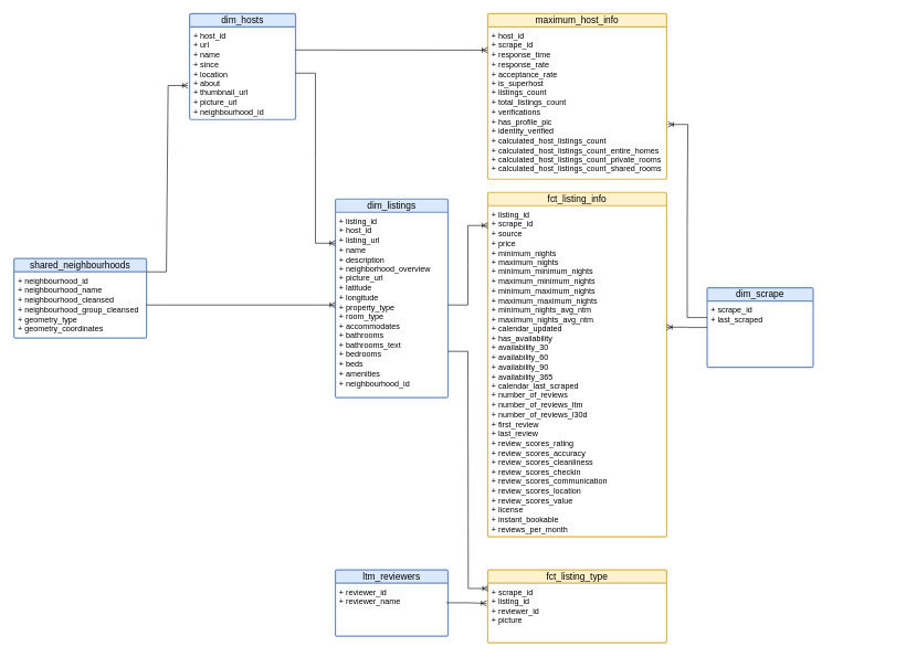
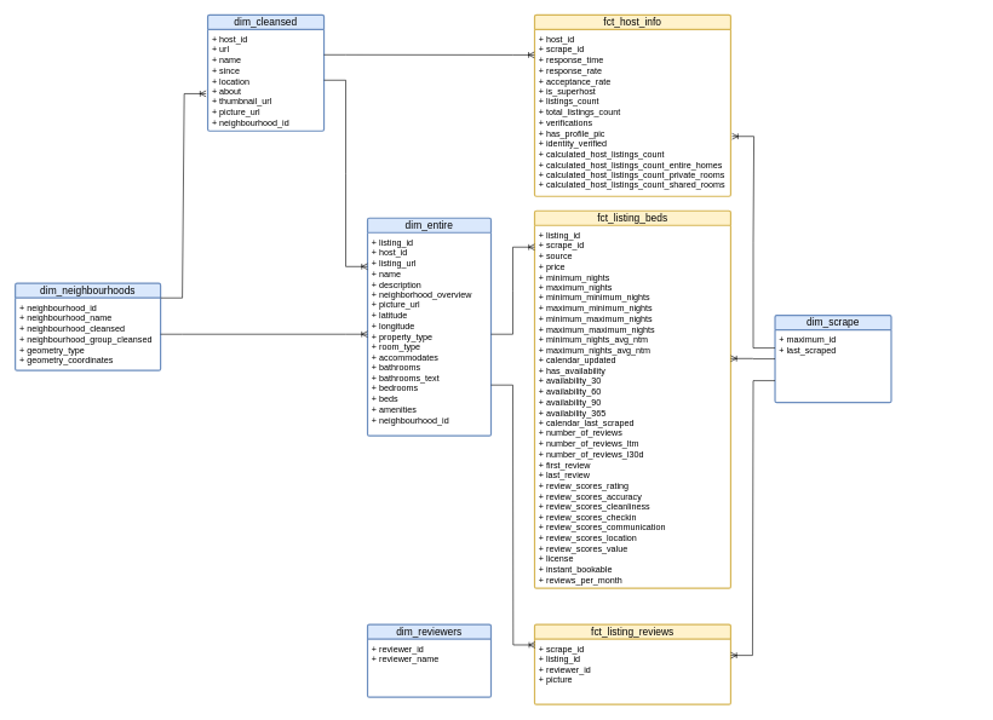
  <mxCell id="0" />
  <mxCell id="1" parent="0" />
  <mxCell id="2" value="dim_scrape" style="swimlane;childLayout=stackLayout;horizontal=1;startSize=20;horizontalStack=0;rounded=1;fontSize=14;fontStyle=0;strokeWidth=2;resizeParent=0;resizeLast=1;shadow=0;dashed=0;align=center;arcSize=4;whiteSpace=wrap;html=1;fillColor=#dae8fc;strokeColor=#6c8ebf;" parent="1" vertex="1"><mxGeometry x="1066" y="434" width="160" height="120" as="geometry" /></mxCell>
- <mxCell id="3" value="+ scrape_id&lt;div&gt;+ last_scraped&lt;/div&gt;" style="align=left;strokeColor=none;fillColor=none;spacingLeft=4;fontSize=12;verticalAlign=top;resizable=0;rotatable=0;part=1;html=1;" vertex="1" parent="2"><mxGeometry y="20" width="160" height="100" as="geometry" /></mxCell>
+ <mxCell id="3" value="+ maximum_id&lt;div&gt;+ last_scraped&lt;/div&gt;" style="align=left;strokeColor=none;fillColor=none;spacingLeft=4;fontSize=12;verticalAlign=top;resizable=0;rotatable=0;part=1;html=1;" vertex="1" parent="2"><mxGeometry y="20" width="160" height="100" as="geometry" /></mxCell>
  <mxCell id="4" style="edgeStyle=orthogonalEdgeStyle;rounded=0;orthogonalLoop=1;jettySize=auto;html=1;exitX=0.5;exitY=1;exitDx=0;exitDy=0;" parent="2" edge="1"><mxGeometry relative="1" as="geometry"><mxPoint x="80" y="120" as="sourcePoint" /><mxPoint x="80" y="120" as="targetPoint" /></mxGeometry></mxCell>
- <mxCell id="5" value="maximum_host_info" style="swimlane;childLayout=stackLayout;horizontal=1;startSize=20;horizontalStack=0;rounded=1;fontSize=14;fontStyle=0;strokeWidth=2;resizeParent=0;resizeLast=1;shadow=0;dashed=0;align=center;arcSize=4;whiteSpace=wrap;html=1;fillColor=#fff2cc;strokeColor=#d6b656;" parent="1" vertex="1"><mxGeometry x="735" y="20" width="270" height="250" as="geometry" /></mxCell>
+ <mxCell id="5" value="fct_host_info" style="swimlane;childLayout=stackLayout;horizontal=1;startSize=20;horizontalStack=0;rounded=1;fontSize=14;fontStyle=0;strokeWidth=2;resizeParent=0;resizeLast=1;shadow=0;dashed=0;align=center;arcSize=4;whiteSpace=wrap;html=1;fillColor=#fff2cc;strokeColor=#d6b656;" parent="1" vertex="1"><mxGeometry x="735" y="20" width="270" height="250" as="geometry" /></mxCell>
  <mxCell id="6" value="+ host_id&lt;div&gt;+ scrape_id&lt;br&gt;&lt;div&gt;&lt;div&gt;+ response_time&lt;/div&gt;&lt;div&gt;+ response_rate&lt;/div&gt;&lt;/div&gt;&lt;div&gt;+ acceptance_rate&lt;/div&gt;&lt;div&gt;+ is_superhost&lt;br&gt;&lt;div&gt;+ listings_count&lt;/div&gt;&lt;div&gt;+ total_listings_count&lt;/div&gt;&lt;div&gt;+ verifications&lt;/div&gt;&lt;div&gt;+ has_profile_pic&lt;/div&gt;&lt;div&gt;+ identity_verified&lt;/div&gt;&lt;/div&gt;&lt;/div&gt;&lt;div&gt;&lt;div&gt;+ calculated_host_listings_count&lt;/div&gt;&lt;div&gt;+ calculated_host_listings_count_entire_homes&lt;/div&gt;&lt;div&gt;+ calculated_host_listings_count_private_rooms&lt;/div&gt;&lt;div&gt;+ calculated_host_listings_count_shared_rooms&lt;/div&gt;&lt;/div&gt;&lt;div&gt;&lt;br&gt;&lt;/div&gt;" style="align=left;strokeColor=none;fillColor=none;spacingLeft=4;fontSize=12;verticalAlign=top;resizable=0;rotatable=0;part=1;html=1;" parent="5" vertex="1"><mxGeometry y="20" width="270" height="230" as="geometry" /></mxCell>
- <mxCell id="7" value="dim_hosts" style="swimlane;childLayout=stackLayout;horizontal=1;startSize=20;horizontalStack=0;rounded=1;fontSize=14;fontStyle=0;strokeWidth=2;resizeParent=0;resizeLast=1;shadow=0;dashed=0;align=center;arcSize=4;whiteSpace=wrap;html=1;fillColor=#dae8fc;strokeColor=#6c8ebf;" parent="1" vertex="1"><mxGeometry x="285" y="20" width="160" height="160" as="geometry"><mxRectangle x="50" y="20" width="80" height="30" as="alternateBounds" /></mxGeometry></mxCell>
+ <mxCell id="7" value="dim_cleansed" style="swimlane;childLayout=stackLayout;horizontal=1;startSize=20;horizontalStack=0;rounded=1;fontSize=14;fontStyle=0;strokeWidth=2;resizeParent=0;resizeLast=1;shadow=0;dashed=0;align=center;arcSize=4;whiteSpace=wrap;html=1;fillColor=#dae8fc;strokeColor=#6c8ebf;" parent="1" vertex="1"><mxGeometry x="285" y="20" width="160" height="160" as="geometry"><mxRectangle x="50" y="20" width="80" height="30" as="alternateBounds" /></mxGeometry></mxCell>
  <mxCell id="8" value="&lt;div&gt;+ host_id&lt;/div&gt;&lt;div&gt;+ url&lt;/div&gt;&lt;div&gt;+ name&lt;/div&gt;&lt;div&gt;+ since&lt;/div&gt;&lt;div&gt;+ location&lt;/div&gt;&lt;div&gt;+ about&lt;/div&gt;&lt;div&gt;+ thumbnail_url&lt;/div&gt;&lt;div&gt;+ picture_url&lt;/div&gt;&lt;div&gt;+ neighbourhood_id&lt;/div&gt;" style="align=left;strokeColor=none;fillColor=none;spacingLeft=4;fontSize=12;verticalAlign=top;resizable=0;rotatable=0;part=1;html=1;" parent="7" vertex="1"><mxGeometry y="20" width="160" height="140" as="geometry" /></mxCell>
- <mxCell id="9" value="shared_neighbourhoods" style="swimlane;childLayout=stackLayout;horizontal=1;startSize=20;horizontalStack=0;rounded=1;fontSize=14;fontStyle=0;strokeWidth=2;resizeParent=0;resizeLast=1;shadow=0;dashed=0;align=center;arcSize=4;whiteSpace=wrap;html=1;fillColor=#dae8fc;strokeColor=#6c8ebf;" parent="1" vertex="1"><mxGeometry x="20" y="390" width="200" height="120" as="geometry" /></mxCell>
+ <mxCell id="9" value="dim_neighbourhoods" style="swimlane;childLayout=stackLayout;horizontal=1;startSize=20;horizontalStack=0;rounded=1;fontSize=14;fontStyle=0;strokeWidth=2;resizeParent=0;resizeLast=1;shadow=0;dashed=0;align=center;arcSize=4;whiteSpace=wrap;html=1;fillColor=#dae8fc;strokeColor=#6c8ebf;" parent="1" vertex="1"><mxGeometry x="20" y="390" width="200" height="120" as="geometry" /></mxCell>
  <mxCell id="10" value="&lt;div&gt;+&amp;nbsp;&lt;span style=&quot;background-color: transparent; color: light-dark(rgb(0, 0, 0), rgb(255, 255, 255));&quot;&gt;neighbourhood_id&lt;/span&gt;&lt;/div&gt;&lt;div&gt;+ neighbourhood_name&lt;/div&gt;&lt;div&gt;+ neighbourhood_cleansed&lt;/div&gt;&lt;div&gt;+ neighbourhood_group_cleansed&lt;/div&gt;&lt;div&gt;+ geometry_type&lt;/div&gt;&lt;div&gt;+ geometry_coordinates&lt;/div&gt;" style="align=left;strokeColor=none;fillColor=none;spacingLeft=4;fontSize=12;verticalAlign=top;resizable=0;rotatable=0;part=1;html=1;" parent="9" vertex="1"><mxGeometry y="20" width="200" height="100" as="geometry" /></mxCell>
- <mxCell id="11" value="fct_listing_info" style="swimlane;childLayout=stackLayout;horizontal=1;startSize=20;horizontalStack=0;rounded=1;fontSize=14;fontStyle=0;strokeWidth=2;resizeParent=0;resizeLast=1;shadow=0;dashed=0;align=center;arcSize=4;whiteSpace=wrap;html=1;fillColor=#fff2cc;strokeColor=#d6b656;" parent="1" vertex="1"><mxGeometry x="735" y="290" width="270" height="520" as="geometry" /></mxCell>
+ <mxCell id="11" value="fct_listing_beds" style="swimlane;childLayout=stackLayout;horizontal=1;startSize=20;horizontalStack=0;rounded=1;fontSize=14;fontStyle=0;strokeWidth=2;resizeParent=0;resizeLast=1;shadow=0;dashed=0;align=center;arcSize=4;whiteSpace=wrap;html=1;fillColor=#fff2cc;strokeColor=#d6b656;" parent="1" vertex="1"><mxGeometry x="735" y="290" width="270" height="520" as="geometry" /></mxCell>
  <mxCell id="12" value="&lt;div&gt;+ listing_id&lt;/div&gt;&lt;div&gt;+ scrape_id&lt;/div&gt;&lt;div&gt;+ source&lt;/div&gt;&lt;div&gt;&lt;span style=&quot;background-color: transparent; color: light-dark(rgb(0, 0, 0), rgb(255, 255, 255));&quot;&gt;+ price&lt;/span&gt;&lt;/div&gt;&lt;div&gt;+ minimum_nights&lt;/div&gt;&lt;div&gt;+ maximum_nights&lt;/div&gt;&lt;div&gt;+ minimum_minimum_nights&lt;/div&gt;&lt;div&gt;+ maximum_minimum_nights&lt;/div&gt;&lt;div&gt;+ minimum_maximum_nights&lt;/div&gt;&lt;div&gt;+ maximum_maximum_nights&lt;/div&gt;&lt;div&gt;+ minimum_nights_avg_ntm&lt;/div&gt;&lt;div&gt;+ maximum_nights_avg_ntm&lt;/div&gt;&lt;div&gt;+ calendar_updated&lt;/div&gt;&lt;div&gt;+ has_availability&lt;/div&gt;&lt;div&gt;+ availability_30&lt;/div&gt;&lt;div&gt;+ availability_60&lt;/div&gt;&lt;div&gt;+ availability_90&lt;/div&gt;&lt;div&gt;+ availability_365&lt;/div&gt;&lt;div&gt;+ calendar_last_scraped&lt;/div&gt;&lt;div&gt;+ number_of_reviews&lt;/div&gt;&lt;div&gt;+ number_of_reviews_ltm&lt;/div&gt;&lt;div&gt;+ number_of_reviews_l30d&lt;/div&gt;&lt;div&gt;+ first_review&lt;/div&gt;&lt;div&gt;+ last_review&lt;/div&gt;&lt;div&gt;+ review_scores_rating&lt;/div&gt;&lt;div&gt;+ review_scores_accuracy&lt;/div&gt;&lt;div&gt;+ review_scores_cleanliness&lt;/div&gt;&lt;div&gt;+ review_scores_checkin&lt;/div&gt;&lt;div&gt;+ review_scores_communication&lt;/div&gt;&lt;div&gt;+ review_scores_location&lt;/div&gt;&lt;div&gt;+ review_scores_value&lt;/div&gt;&lt;div&gt;+ license&lt;/div&gt;&lt;div&gt;+ instant_bookable&lt;/div&gt;&lt;div&gt;&lt;span style=&quot;background-color: transparent; color: light-dark(rgb(0, 0, 0), rgb(255, 255, 255));&quot;&gt;+ reviews_per_month&lt;/span&gt;&lt;/div&gt;&lt;div&gt;&lt;br&gt;&lt;/div&gt;" style="align=left;strokeColor=none;fillColor=none;spacingLeft=4;fontSize=12;verticalAlign=top;resizable=0;rotatable=0;part=1;html=1;" parent="11" vertex="1"><mxGeometry y="20" width="270" height="500" as="geometry" /></mxCell>
  <mxCell id="13" style="edgeStyle=orthogonalEdgeStyle;rounded=0;orthogonalLoop=1;jettySize=auto;html=1;exitX=0.5;exitY=1;exitDx=0;exitDy=0;" parent="11" source="12" target="12" edge="1"><mxGeometry relative="1" as="geometry" /></mxCell>
- <mxCell id="14" value="dim_listings" style="swimlane;childLayout=stackLayout;horizontal=1;startSize=20;horizontalStack=0;rounded=1;fontSize=14;fontStyle=0;strokeWidth=2;resizeParent=0;resizeLast=1;shadow=0;dashed=0;align=center;arcSize=4;whiteSpace=wrap;html=1;fillColor=#dae8fc;strokeColor=#6c8ebf;" parent="1" vertex="1"><mxGeometry x="505" y="300" width="170" height="300" as="geometry" /></mxCell>
+ <mxCell id="14" value="dim_entire" style="swimlane;childLayout=stackLayout;horizontal=1;startSize=20;horizontalStack=0;rounded=1;fontSize=14;fontStyle=0;strokeWidth=2;resizeParent=0;resizeLast=1;shadow=0;dashed=0;align=center;arcSize=4;whiteSpace=wrap;html=1;fillColor=#dae8fc;strokeColor=#6c8ebf;" parent="1" vertex="1"><mxGeometry x="505" y="300" width="170" height="300" as="geometry" /></mxCell>
  <mxCell id="15" value="+ listing_id&lt;div&gt;+ host_id&lt;br&gt;&lt;div&gt;&lt;div&gt;+ listing_url&lt;/div&gt;&lt;div&gt;&lt;span style=&quot;background-color: transparent; color: light-dark(rgb(0, 0, 0), rgb(255, 255, 255));&quot;&gt;+ name&lt;/span&gt;&lt;/div&gt;&lt;div&gt;+ description&lt;/div&gt;&lt;div&gt;+ neighborhood_overview&lt;/div&gt;&lt;div&gt;+ picture_url&lt;/div&gt;&lt;div&gt;+ latitude&lt;/div&gt;&lt;div&gt;+ longitude&lt;/div&gt;&lt;div&gt;+ property_type&lt;/div&gt;&lt;div&gt;+ room_type&lt;/div&gt;&lt;div&gt;+ accommodates&lt;/div&gt;&lt;div&gt;+ bathrooms&lt;/div&gt;&lt;div&gt;+ bathrooms_text&lt;/div&gt;&lt;div&gt;+ bedrooms&lt;/div&gt;&lt;div&gt;+ beds&lt;/div&gt;&lt;div&gt;+ amenities&lt;/div&gt;&lt;/div&gt;&lt;div&gt;+&amp;nbsp;&lt;span style=&quot;background-color: transparent; color: light-dark(rgb(0, 0, 0), rgb(255, 255, 255));&quot;&gt;neighbourhood_id&lt;/span&gt;&lt;/div&gt;&lt;/div&gt;" style="align=left;strokeColor=none;fillColor=none;spacingLeft=4;fontSize=12;verticalAlign=top;resizable=0;rotatable=0;part=1;html=1;" parent="14" vertex="1"><mxGeometry y="20" width="170" height="280" as="geometry" /></mxCell>
  <mxCell id="16" value="&lt;div&gt;&lt;div&gt;&lt;br&gt;&lt;/div&gt;&lt;/div&gt;" style="align=left;strokeColor=none;fillColor=none;spacingLeft=4;fontSize=12;verticalAlign=top;resizable=0;rotatable=0;part=1;html=1;" vertex="1" parent="14"><mxGeometry y="300" width="170" as="geometry" /></mxCell>
  <mxCell id="17" style="edgeStyle=orthogonalEdgeStyle;rounded=0;orthogonalLoop=1;jettySize=auto;html=1;exitX=0.5;exitY=1;exitDx=0;exitDy=0;" parent="14" source="15" target="15" edge="1"><mxGeometry relative="1" as="geometry" /></mxCell>
  <mxCell id="18" value="" style="edgeStyle=entityRelationEdgeStyle;fontSize=12;html=1;endArrow=ERoneToMany;rounded=0;entryX=1;entryY=0.367;entryDx=0;entryDy=0;entryPerimeter=0;exitX=0;exitY=0.5;exitDx=0;exitDy=0;" parent="1" source="2" target="12" edge="1"><mxGeometry width="100" height="100" relative="1" as="geometry"><mxPoint x="1105" y="525" as="sourcePoint" /><mxPoint x="1003" y="490" as="targetPoint" /><Array as="points"><mxPoint x="1065" y="460" /><mxPoint x="1125" y="490" /><mxPoint x="1065" y="410" /></Array></mxGeometry></mxCell>
  <mxCell id="19" value="" style="edgeStyle=entityRelationEdgeStyle;fontSize=12;html=1;endArrow=ERoneToMany;rounded=0;exitX=1;exitY=0.5;exitDx=0;exitDy=0;entryX=0;entryY=0.06;entryDx=0;entryDy=0;entryPerimeter=0;" parent="1" source="15" target="12" edge="1"><mxGeometry width="100" height="100" relative="1" as="geometry"><mxPoint x="665" y="430" as="sourcePoint" /><mxPoint x="765" y="330" as="targetPoint" /></mxGeometry></mxCell>
  <mxCell id="20" value="" style="edgeStyle=entityRelationEdgeStyle;fontSize=12;html=1;endArrow=ERoneToMany;rounded=0;entryX=0;entryY=0.167;entryDx=0;entryDy=0;entryPerimeter=0;" parent="1" source="8" target="15" edge="1"><mxGeometry width="100" height="100" relative="1" as="geometry"><mxPoint x="565" y="180" as="sourcePoint" /><mxPoint x="665" y="80" as="targetPoint" /><Array as="points"><mxPoint x="375" y="180" /><mxPoint x="435" y="150" /><mxPoint x="473" y="290" /><mxPoint x="485" y="300" /><mxPoint x="485" y="238" /><mxPoint x="475" y="130" /><mxPoint x="445" y="300" /><mxPoint x="455" y="239" /><mxPoint x="485" y="270" /><mxPoint x="455" y="310" /><mxPoint x="475" y="300" /></Array></mxGeometry></mxCell>
- <mxCell id="21" value="ltm_reviewers" style="swimlane;childLayout=stackLayout;horizontal=1;startSize=20;horizontalStack=0;rounded=1;fontSize=14;fontStyle=0;strokeWidth=2;resizeParent=0;resizeLast=1;shadow=0;dashed=0;align=center;arcSize=4;whiteSpace=wrap;html=1;fillColor=#dae8fc;strokeColor=#6c8ebf;" vertex="1" parent="1"><mxGeometry x="505" y="860" width="170" height="100" as="geometry" /></mxCell>
+ <mxCell id="21" value="dim_reviewers" style="swimlane;childLayout=stackLayout;horizontal=1;startSize=20;horizontalStack=0;rounded=1;fontSize=14;fontStyle=0;strokeWidth=2;resizeParent=0;resizeLast=1;shadow=0;dashed=0;align=center;arcSize=4;whiteSpace=wrap;html=1;fillColor=#dae8fc;strokeColor=#6c8ebf;" vertex="1" parent="1"><mxGeometry x="505" y="860" width="170" height="100" as="geometry" /></mxCell>
  <mxCell id="22" value="+ reviewer_id&lt;div&gt;+ reviewer_name&lt;/div&gt;" style="align=left;strokeColor=none;fillColor=none;spacingLeft=4;fontSize=12;verticalAlign=top;resizable=0;rotatable=0;part=1;html=1;" vertex="1" parent="21"><mxGeometry y="20" width="170" height="80" as="geometry" /></mxCell>
- <mxCell id="23" value="fct_listing_type" style="swimlane;childLayout=stackLayout;horizontal=1;startSize=20;horizontalStack=0;rounded=1;fontSize=14;fontStyle=0;strokeWidth=2;resizeParent=0;resizeLast=1;shadow=0;dashed=0;align=center;arcSize=4;whiteSpace=wrap;html=1;fillColor=#fff2cc;strokeColor=#d6b656;" vertex="1" parent="1"><mxGeometry x="735" y="860" width="270" height="110" as="geometry" /></mxCell>
+ <mxCell id="23" value="fct_listing_reviews" style="swimlane;childLayout=stackLayout;horizontal=1;startSize=20;horizontalStack=0;rounded=1;fontSize=14;fontStyle=0;strokeWidth=2;resizeParent=0;resizeLast=1;shadow=0;dashed=0;align=center;arcSize=4;whiteSpace=wrap;html=1;fillColor=#fff2cc;strokeColor=#d6b656;" vertex="1" parent="1"><mxGeometry x="735" y="860" width="270" height="110" as="geometry" /></mxCell>
  <mxCell id="24" value="&lt;div&gt;&lt;span style=&quot;background-color: transparent; color: light-dark(rgb(0, 0, 0), rgb(255, 255, 255));&quot;&gt;+ scrape_id&lt;/span&gt;&lt;/div&gt;&lt;div&gt;+ listing_id&lt;/div&gt;&lt;div&gt;+ reviewer_id&lt;/div&gt;&lt;div&gt;+ picture&lt;/div&gt;" style="align=left;strokeColor=none;fillColor=none;spacingLeft=4;fontSize=12;verticalAlign=top;resizable=0;rotatable=0;part=1;html=1;" vertex="1" parent="23"><mxGeometry y="20" width="270" height="90" as="geometry" /></mxCell>
  <mxCell id="25" value="" style="edgeStyle=entityRelationEdgeStyle;fontSize=12;html=1;endArrow=ERoneToMany;rounded=0;entryX=0;entryY=0.5;entryDx=0;entryDy=0;" edge="1" parent="1" source="10" target="15"><mxGeometry width="100" height="100" relative="1" as="geometry"><mxPoint x="655" y="410" as="sourcePoint" /><mxPoint x="755" y="310" as="targetPoint" /></mxGeometry></mxCell>
  <mxCell id="26" value="" style="edgeStyle=entityRelationEdgeStyle;fontSize=12;html=1;endArrow=ERoneToMany;rounded=0;entryX=-0.015;entryY=0.633;entryDx=0;entryDy=0;exitX=1;exitY=0;exitDx=0;exitDy=0;entryPerimeter=0;" edge="1" parent="1" source="10" target="8"><mxGeometry width="100" height="100" relative="1" as="geometry"><mxPoint x="235" y="510" as="sourcePoint" /><mxPoint x="375" y="620" as="targetPoint" /></mxGeometry></mxCell>
  <mxCell id="27" value="" style="edgeStyle=entityRelationEdgeStyle;fontSize=12;html=1;endArrow=ERoneToMany;rounded=0;entryX=0.002;entryY=0.09;entryDx=0;entryDy=0;entryPerimeter=0;exitX=1;exitY=0.75;exitDx=0;exitDy=0;" edge="1" parent="1" source="15" target="24"><mxGeometry width="100" height="100" relative="1" as="geometry"><mxPoint x="685" y="677" as="sourcePoint" /><mxPoint x="795" y="560" as="targetPoint" /></mxGeometry></mxCell>
- <mxCell id="28" value="" style="edgeStyle=entityRelationEdgeStyle;fontSize=12;html=1;endArrow=ERoneToMany;rounded=0;entryX=-0.006;entryY=0.339;entryDx=0;entryDy=0;entryPerimeter=0;exitX=0.987;exitY=0.37;exitDx=0;exitDy=0;exitPerimeter=0;" edge="1" parent="1" source="22" target="24"><mxGeometry width="100" height="100" relative="1" as="geometry"><mxPoint x="515" y="1050" as="sourcePoint" /><mxPoint x="615" y="950" as="targetPoint" /></mxGeometry></mxCell>
  <mxCell id="29" value="" style="edgeStyle=entityRelationEdgeStyle;fontSize=12;html=1;endArrow=ERoneToMany;rounded=0;entryX=1.007;entryY=0.641;entryDx=0;entryDy=0;entryPerimeter=0;exitX=0;exitY=0.25;exitDx=0;exitDy=0;" edge="1" parent="1" source="3" target="6"><mxGeometry width="100" height="100" relative="1" as="geometry"><mxPoint x="1194" y="359" as="sourcePoint" /><mxPoint x="1095" y="359" as="targetPoint" /><Array as="points"><mxPoint x="1154" y="294" /><mxPoint x="1214" y="324" /><mxPoint x="1154" y="244" /></Array></mxGeometry></mxCell>
+ <mxCell id="30" value="" style="edgeStyle=entityRelationEdgeStyle;fontSize=12;html=1;endArrow=ERoneToMany;rounded=0;entryX=1;entryY=0.25;entryDx=0;entryDy=0;exitX=0;exitY=0.75;exitDx=0;exitDy=0;" edge="1" parent="1" source="2" target="24"><mxGeometry width="100" height="100" relative="1" as="geometry"><mxPoint x="1035" y="540" as="sourcePoint" /><mxPoint x="1147" y="580" as="targetPoint" /><Array as="points"><mxPoint x="1284" y="687" /><mxPoint x="1344" y="717" /><mxPoint x="1284" y="637" /></Array></mxGeometry></mxCell>
  <mxCell id="31" value="" style="edgeStyle=entityRelationEdgeStyle;fontSize=12;html=1;endArrow=ERoneToMany;rounded=0;exitX=1;exitY=0.25;exitDx=0;exitDy=0;entryX=-0.001;entryY=0.153;entryDx=0;entryDy=0;entryPerimeter=0;" edge="1" parent="1" source="8" target="6"><mxGeometry width="100" height="100" relative="1" as="geometry"><mxPoint x="595" y="400" as="sourcePoint" /><mxPoint x="695" y="300" as="targetPoint" /></mxGeometry></mxCell>
